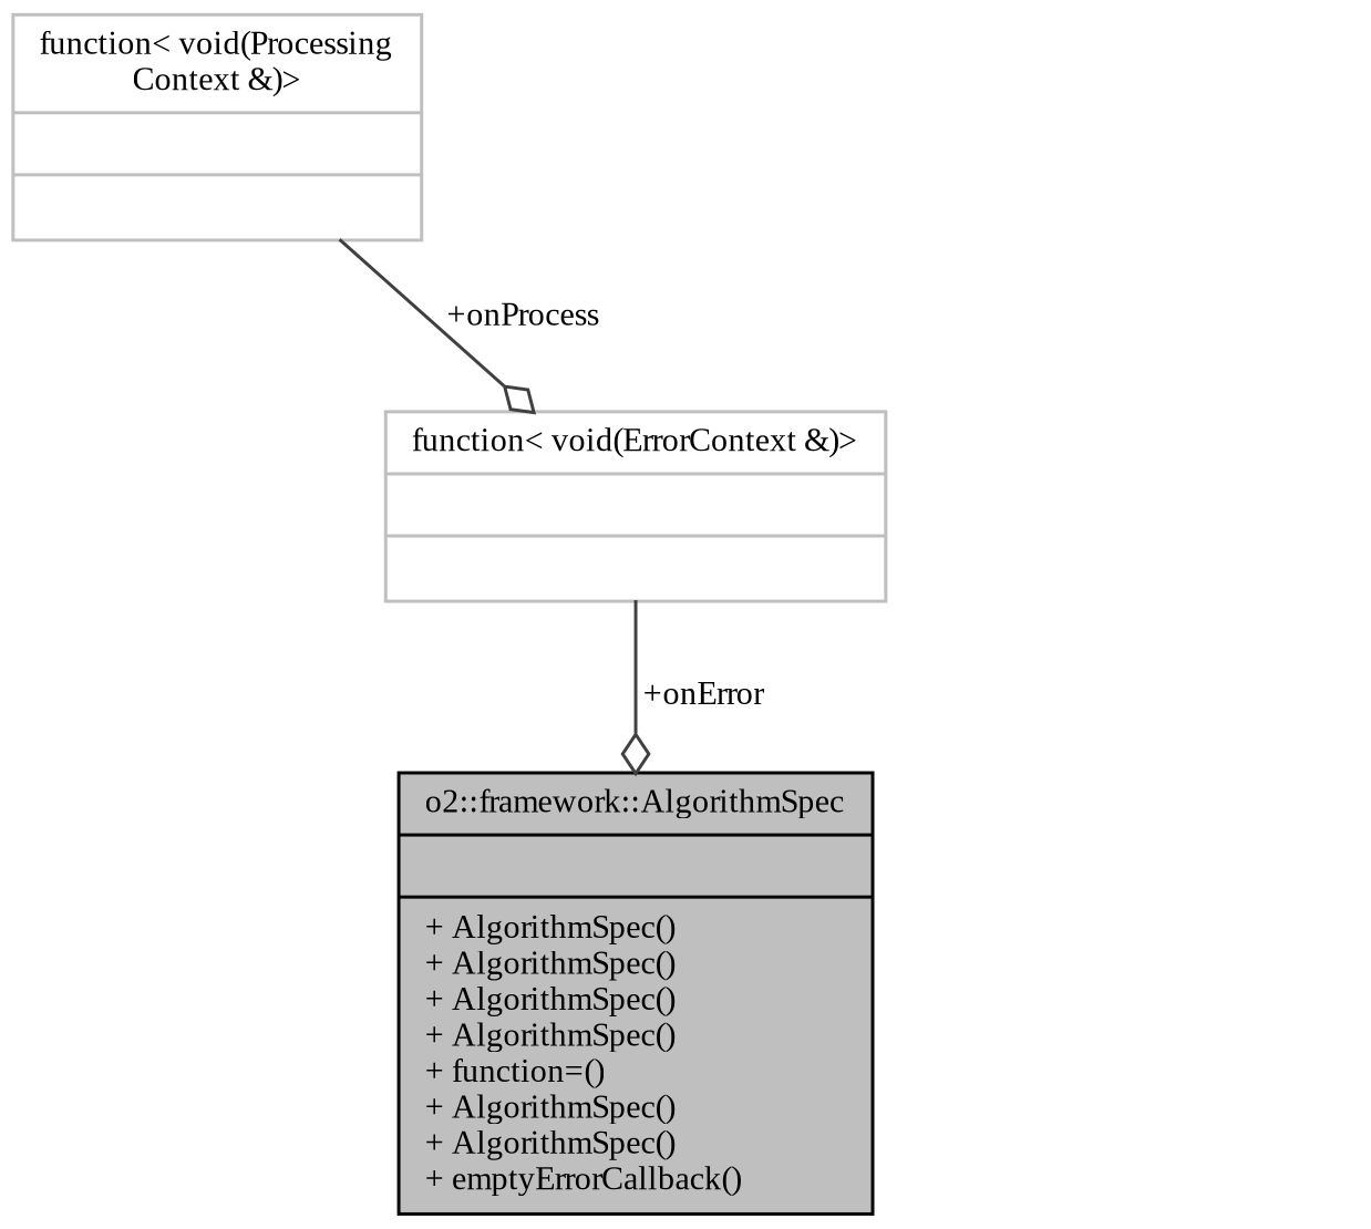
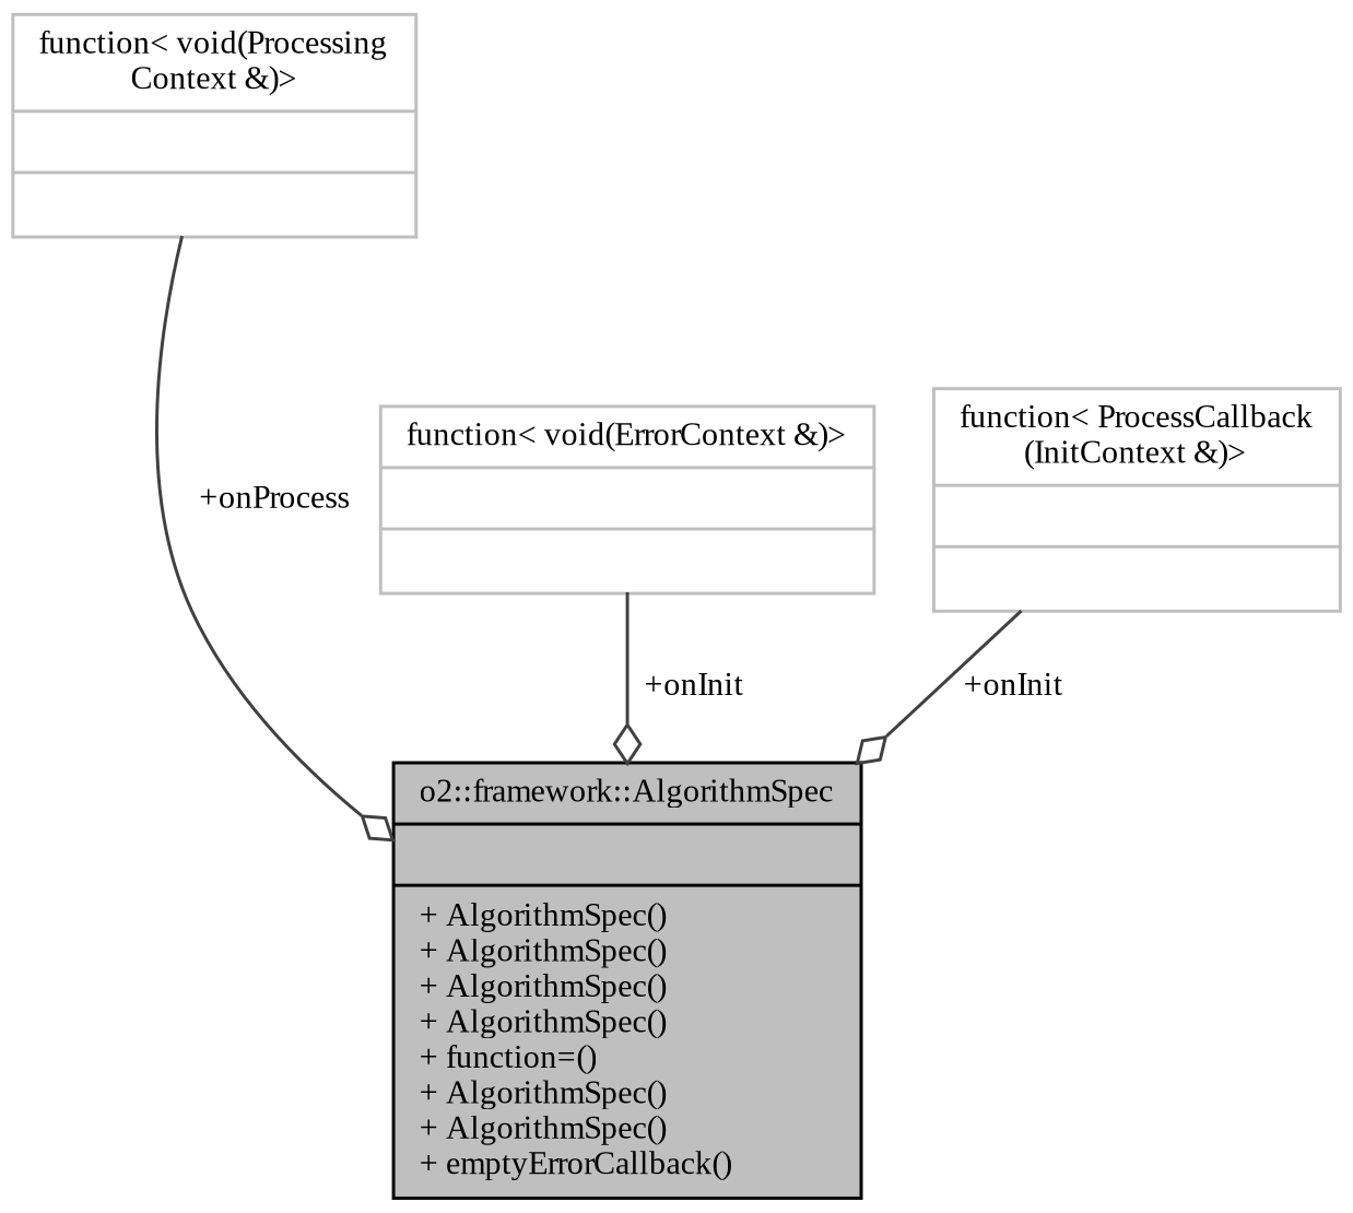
  digraph {
    fontname="Liberation Serif"
    node [color=grey75 fontname="Liberation Serif" fontsize=10 shape=record]
    edge [arrowhead=odiamond color=grey25 fontname="Liberation Serif" fontsize=10 labelfontname=Helvetica labelfontsize=10 style=solid]
    n1 [color=black fillcolor=grey75 fontcolor=black height=0.2 label="{o2::framework::AlgorithmSpec\n||+ AlgorithmSpec()\l+ AlgorithmSpec()\l+ AlgorithmSpec()\l+ AlgorithmSpec()\l+ function=()\l+ AlgorithmSpec()\l+ AlgorithmSpec()\l+ emptyErrorCallback()\l}" style=filled width=0.4]
    n2 [height=0.2 label="{function\< void(ErrorContext &)\>\n||}" width=0.4]
    n3 [height=0.2 label="{function\< void(Processing\lContext &)\>\n||}" width=0.4]
-   n2 -> n1 [label=" +onError"]
-   n3 -> n2 [label=" +onProcess"]
+   n4 [height=0.2 label="{function\< ProcessCallback\l(InitContext &)\>\n||}" width=0.4]
+   n2 -> n1 [label=" +onInit"]
+   n3 -> n1 [label=" +onProcess"]
+   n4 -> n1 [label=" +onInit"]
  }
